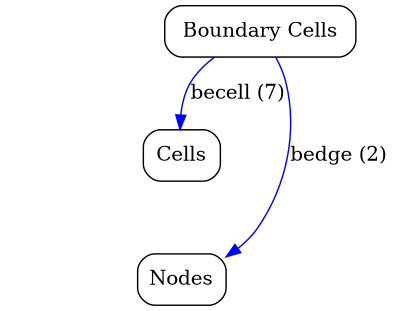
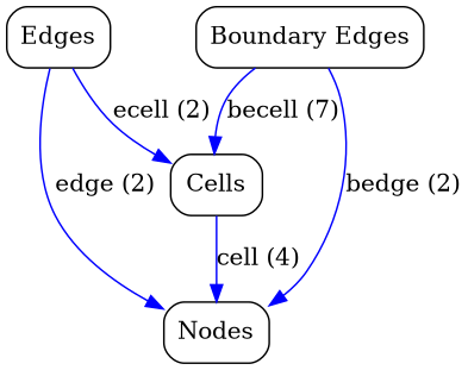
  digraph {
    node [shape=box style=rounded]
    edge [color=blue]
+   Edges
    Cells
    Nodes
-   n4 [label="Boundary Cells"]
+   n4 [label="Boundary Edges"]
+   Edges -> Cells [label="ecell (2)"]
+   Edges -> Nodes [label="edge (2)"]
+   Cells -> Nodes [label="cell (4)"]
    n4 -> Cells [label="becell (7)"]
    n4 -> Nodes [label="bedge (2)"]
  }
